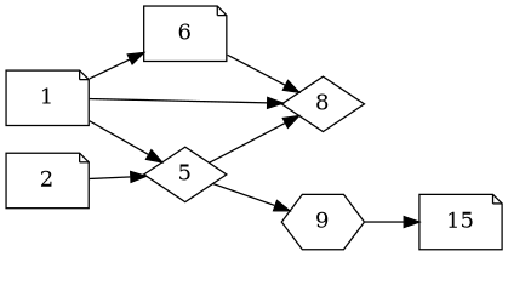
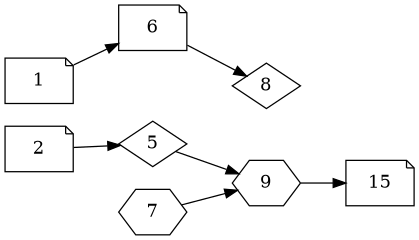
  digraph {
    rankdir=LR
    node [Weight=91 shape=note]
    edge [Weight=3]
    1 [Weight=114]
    5 [shape=diamond]
    6
    8 [Weight=114 shape=diamond]
    9 [Weight=68 shape=hexagon]
    2
+   7 [Weight=23 shape=hexagon]
    n8 [Weight=68 label=15]
-   1 -> 5 [Weight=5]
    1 -> 6 [Weight=7]
-   1 -> 8
-   5 -> 8 [Weight=4]
    5 -> 9
    6 -> 8 [Weight=6]
    9 -> n8
    2 -> 5 [Weight=4]
+   7 -> 9 [Weight=6]
  }
